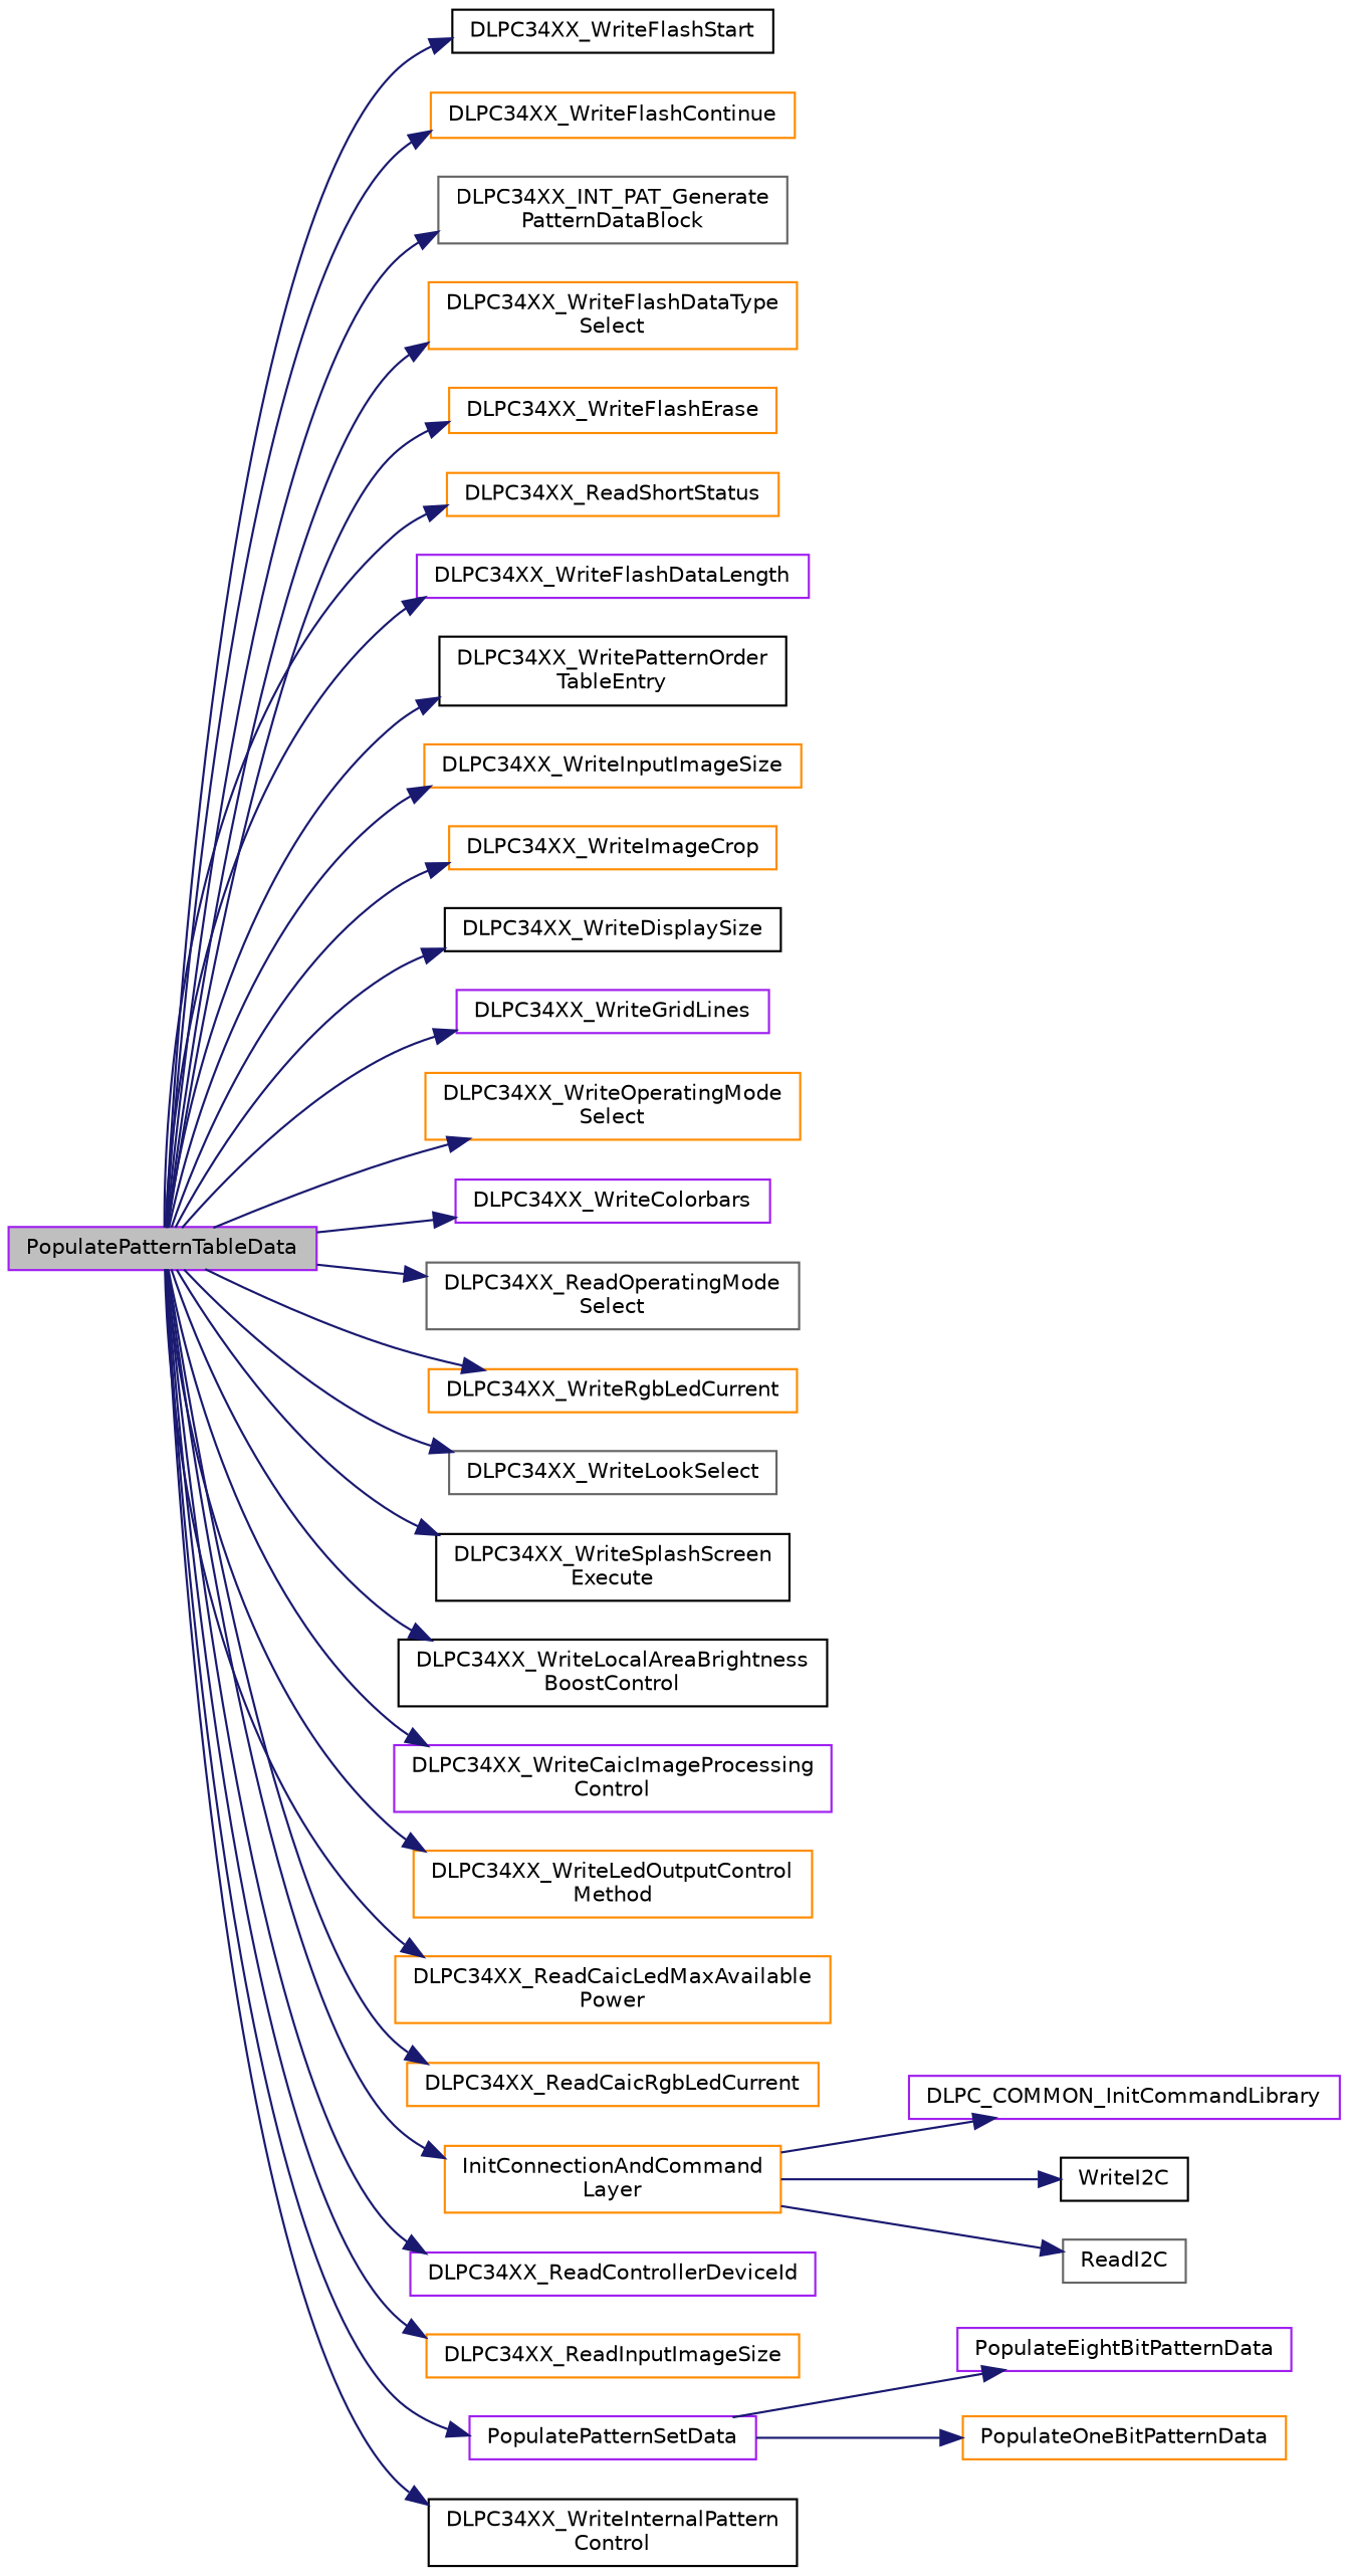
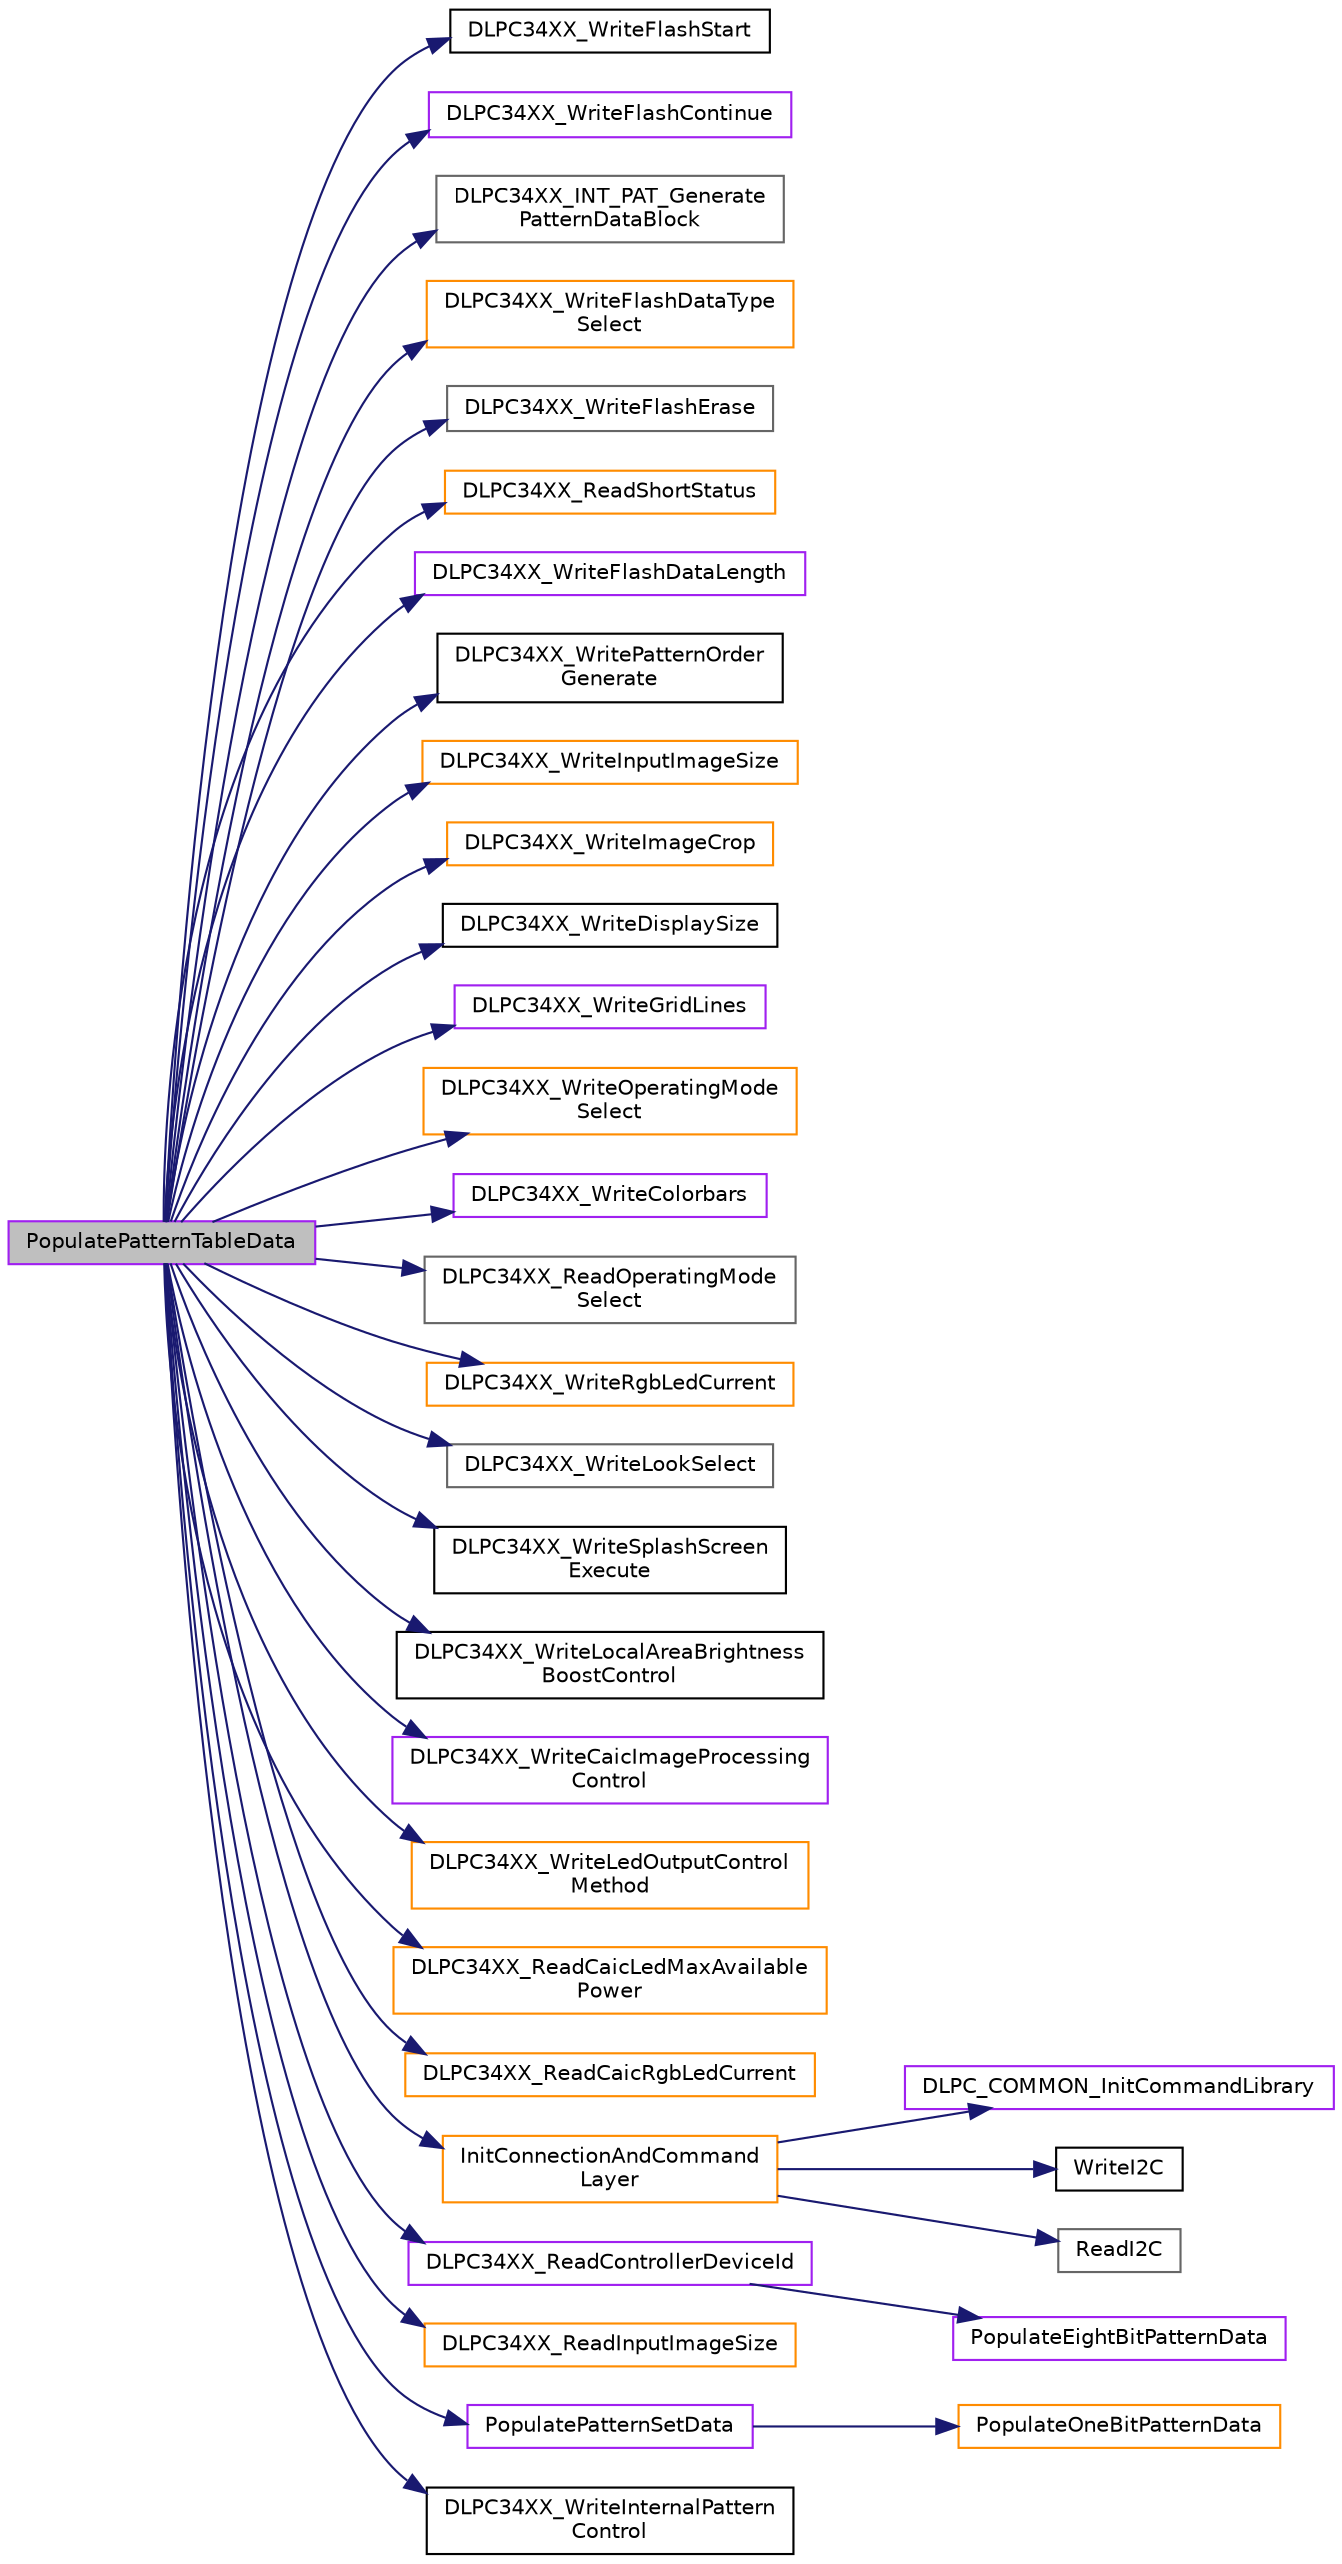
  digraph {
    rankdir=LR
    node [color=darkorange fillcolor=white fontname=Helvetica fontsize=10 shape=record style=filled]
    edge [color=midnightblue fontname=Helvetica fontsize=10 labelfontname=Helvetica labelfontsize=10 style=solid]
    n1 [color=purple fillcolor=grey75 fontcolor=black height=0.2 label=PopulatePatternTableData width=0.4]
    n2 [color=black height=0.2 label=DLPC34XX_WriteFlashStart width=0.4]
-   n3 [height=0.2 label=DLPC34XX_WriteFlashContinue width=0.4]
+   n3 [color=purple height=0.2 label=DLPC34XX_WriteFlashContinue width=0.4]
    n4 [color=gray40 height=0.2 label="DLPC34XX_INT_PAT_Generate\lPatternDataBlock" width=0.4]
    n5 [height=0.2 label="DLPC34XX_WriteFlashDataType\lSelect" width=0.4]
-   n6 [height=0.2 label=DLPC34XX_WriteFlashErase width=0.4]
+   n6 [color=gray40 height=0.2 label=DLPC34XX_WriteFlashErase width=0.4]
    n7 [height=0.2 label=DLPC34XX_ReadShortStatus width=0.4]
    n8 [color=purple height=0.2 label=DLPC34XX_WriteFlashDataLength width=0.4]
-   n9 [color=black height=0.2 label="DLPC34XX_WritePatternOrder\lTableEntry" width=0.4]
+   n9 [color=black height=0.2 label="DLPC34XX_WritePatternOrder\lGenerate" width=0.4]
    n10 [height=0.2 label=DLPC34XX_WriteInputImageSize width=0.4]
    n11 [height=0.2 label=DLPC34XX_WriteImageCrop width=0.4]
    n12 [color=black height=0.2 label=DLPC34XX_WriteDisplaySize width=0.4]
    n13 [color=purple height=0.2 label=DLPC34XX_WriteGridLines width=0.4]
    n14 [height=0.2 label="DLPC34XX_WriteOperatingMode\lSelect" width=0.4]
    n15 [color=purple height=0.2 label=DLPC34XX_WriteColorbars width=0.4]
    n16 [color=gray40 height=0.2 label="DLPC34XX_ReadOperatingMode\lSelect" width=0.4]
    n17 [height=0.2 label=DLPC34XX_WriteRgbLedCurrent width=0.4]
    n18 [color=gray40 height=0.2 label=DLPC34XX_WriteLookSelect width=0.4]
    n19 [color=black height=0.2 label="DLPC34XX_WriteSplashScreen\lExecute" width=0.4]
    n20 [color=black height=0.2 label="DLPC34XX_WriteLocalAreaBrightness\lBoostControl" width=0.4]
    n21 [color=purple height=0.2 label="DLPC34XX_WriteCaicImageProcessing\lControl" width=0.4]
    n22 [height=0.2 label="DLPC34XX_WriteLedOutputControl\lMethod" width=0.4]
    n23 [height=0.2 label="DLPC34XX_ReadCaicLedMaxAvailable\lPower" width=0.4]
    n24 [height=0.2 label=DLPC34XX_ReadCaicRgbLedCurrent width=0.4]
    n25 [height=0.2 label="InitConnectionAndCommand\lLayer" width=0.4]
    n26 [color=purple height=0.2 label=DLPC34XX_ReadControllerDeviceId width=0.4]
    n27 [height=0.2 label=DLPC34XX_ReadInputImageSize width=0.4]
    n28 [color=purple height=0.2 label=PopulatePatternSetData width=0.4]
    n29 [color=black height=0.2 label="DLPC34XX_WriteInternalPattern\lControl" width=0.4]
    n30 [color=purple height=0.2 label=DLPC_COMMON_InitCommandLibrary width=0.4]
    n31 [color=black height=0.2 label=WriteI2C width=0.4]
    n32 [color=gray40 height=0.2 label=ReadI2C width=0.4]
    n33 [height=0.2 label=PopulateOneBitPatternData width=0.4]
    n34 [color=purple height=0.2 label=PopulateEightBitPatternData width=0.4]
    n1 -> n2
    n1 -> n3
    n1 -> n4
    n1 -> n5
    n1 -> n6
    n1 -> n7
    n1 -> n8
    n1 -> n9
    n1 -> n10
    n1 -> n11
    n1 -> n12
    n1 -> n13
    n1 -> n14
    n1 -> n15
    n1 -> n16
    n1 -> n17
    n1 -> n18
    n1 -> n19
    n1 -> n20
    n1 -> n21
    n1 -> n22
    n1 -> n23
    n1 -> n24
    n1 -> n25
    n1 -> n26
    n1 -> n27
    n1 -> n28
    n1 -> n29
    n25 -> n30
    n25 -> n31
    n25 -> n32
    n28 -> n33
-   n28 -> n34
+   n26 -> n34
  }
